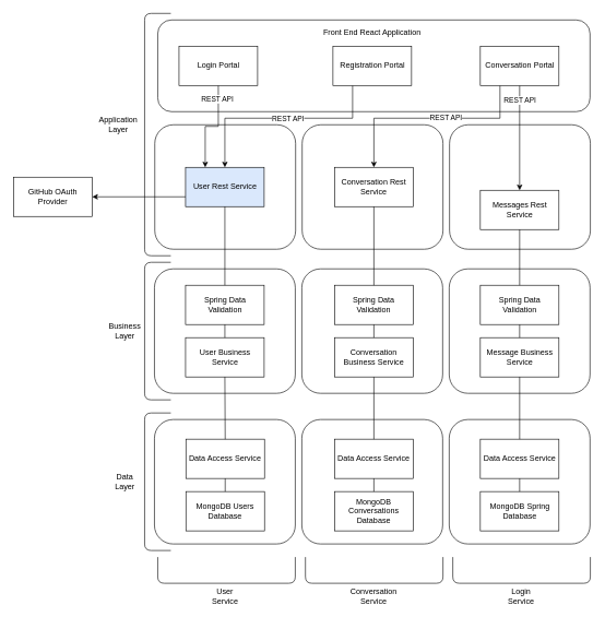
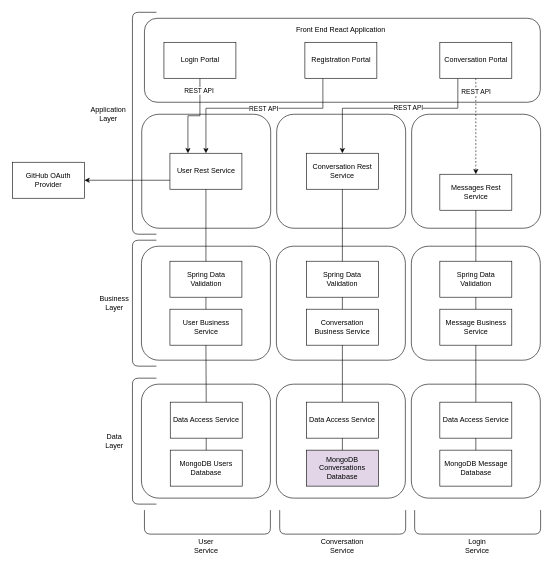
  <mxCell id="0" />
  <mxCell id="1" parent="0" />
  <mxCell id="2" value="" style="rounded=1;whiteSpace=wrap;html=1;" vertex="1" parent="1"><mxGeometry x="685.5" y="190" width="215" height="190" as="geometry" /></mxCell>
  <mxCell id="3" value="" style="rounded=1;whiteSpace=wrap;html=1;" vertex="1" parent="1"><mxGeometry x="460.5" y="190" width="215" height="190" as="geometry" /></mxCell>
  <mxCell id="4" value="" style="rounded=1;whiteSpace=wrap;html=1;" vertex="1" parent="1"><mxGeometry x="235.5" y="190" width="215" height="190" as="geometry" /></mxCell>
  <mxCell id="5" value="" style="rounded=1;whiteSpace=wrap;html=1;" vertex="1" parent="1"><mxGeometry x="240" y="30" width="660" height="140" as="geometry" /></mxCell>
  <mxCell id="6" value="" style="rounded=1;whiteSpace=wrap;html=1;" vertex="1" parent="1"><mxGeometry x="235" y="640" width="215" height="190" as="geometry" /></mxCell>
  <mxCell id="7" value="" style="rounded=1;whiteSpace=wrap;html=1;" vertex="1" parent="1"><mxGeometry x="460" y="640" width="215" height="190" as="geometry" /></mxCell>
  <mxCell id="8" value="" style="rounded=1;whiteSpace=wrap;html=1;" vertex="1" parent="1"><mxGeometry x="685" y="640" width="215" height="190" as="geometry" /></mxCell>
  <mxCell id="9" value="" style="rounded=1;whiteSpace=wrap;html=1;" vertex="1" parent="1"><mxGeometry x="685" y="410" width="215" height="190" as="geometry" /></mxCell>
  <mxCell id="10" value="" style="rounded=1;whiteSpace=wrap;html=1;" vertex="1" parent="1"><mxGeometry x="235" y="410" width="215" height="190" as="geometry" /></mxCell>
  <mxCell id="11" value="" style="rounded=1;whiteSpace=wrap;html=1;" vertex="1" parent="1"><mxGeometry x="460" y="410" width="215" height="190" as="geometry" /></mxCell>
  <mxCell id="12" value="Front End React Application" style="text;html=1;strokeColor=none;fillColor=none;align=center;verticalAlign=middle;whiteSpace=wrap;rounded=0;" vertex="1" parent="1"><mxGeometry x="486.25" y="40" width="162.5" height="20" as="geometry" /></mxCell>
  <mxCell id="13" value="Application Layer" style="text;html=1;strokeColor=none;fillColor=none;align=center;verticalAlign=middle;whiteSpace=wrap;rounded=0;" vertex="1" parent="1"><mxGeometry x="160" y="180" width="40" height="20" as="geometry" /></mxCell>
  <mxCell id="14" value="Business Layer" style="text;html=1;strokeColor=none;fillColor=none;align=center;verticalAlign=middle;whiteSpace=wrap;rounded=0;" vertex="1" parent="1"><mxGeometry x="170" y="495" width="40" height="20" as="geometry" /></mxCell>
  <mxCell id="15" value="Data Layer" style="text;html=1;strokeColor=none;fillColor=none;align=center;verticalAlign=middle;whiteSpace=wrap;rounded=0;" vertex="1" parent="1"><mxGeometry x="170" y="725" width="40" height="20" as="geometry" /></mxCell>
  <mxCell id="16" style="edgeStyle=orthogonalEdgeStyle;rounded=0;orthogonalLoop=1;jettySize=auto;html=1;exitX=0.5;exitY=1;exitDx=0;exitDy=0;entryX=0.25;entryY=0;entryDx=0;entryDy=0;" edge="1" parent="1" source="18" target="31"><mxGeometry relative="1" as="geometry" /></mxCell>
  <mxCell id="17" value="REST API" style="edgeLabel;html=1;align=center;verticalAlign=middle;resizable=0;points=[];" vertex="1" connectable="0" parent="16"><mxGeometry x="-0.724" y="-2" relative="1" as="geometry"><mxPoint as="offset" /></mxGeometry></mxCell>
  <mxCell id="18" value="Login Portal" style="rounded=0;whiteSpace=wrap;html=1;" vertex="1" parent="1"><mxGeometry x="272.5" y="70" width="120" height="60" as="geometry" /></mxCell>
  <mxCell id="19" style="edgeStyle=orthogonalEdgeStyle;rounded=0;orthogonalLoop=1;jettySize=auto;html=1;exitX=0.25;exitY=1;exitDx=0;exitDy=0;entryX=0.5;entryY=0;entryDx=0;entryDy=0;" edge="1" parent="1" source="21" target="31"><mxGeometry relative="1" as="geometry"><Array as="points"><mxPoint x="538" y="180" /><mxPoint x="343" y="180" /></Array></mxGeometry></mxCell>
  <mxCell id="20" value="REST API" style="edgeLabel;html=1;align=center;verticalAlign=middle;resizable=0;points=[];" vertex="1" connectable="0" parent="19"><mxGeometry x="-0.069" relative="1" as="geometry"><mxPoint as="offset" /></mxGeometry></mxCell>
  <mxCell id="21" value="Registration Portal" style="rounded=0;whiteSpace=wrap;html=1;" vertex="1" parent="1"><mxGeometry x="507.5" y="70" width="120" height="60" as="geometry" /></mxCell>
  <mxCell id="22" style="edgeStyle=orthogonalEdgeStyle;rounded=0;orthogonalLoop=1;jettySize=auto;html=1;exitX=0.25;exitY=1;exitDx=0;exitDy=0;entryX=0.5;entryY=0;entryDx=0;entryDy=0;" edge="1" parent="1" source="26" target="32"><mxGeometry relative="1" as="geometry"><Array as="points"><mxPoint x="763" y="180" /><mxPoint x="570" y="180" /></Array></mxGeometry></mxCell>
  <mxCell id="23" value="REST API" style="edgeLabel;html=1;align=center;verticalAlign=middle;resizable=0;points=[];" vertex="1" connectable="0" parent="22"><mxGeometry x="-0.165" y="-1" relative="1" as="geometry"><mxPoint as="offset" /></mxGeometry></mxCell>
- <mxCell id="24" style="edgeStyle=orthogonalEdgeStyle;rounded=0;orthogonalLoop=1;jettySize=auto;html=1;exitX=0.5;exitY=1;exitDx=0;exitDy=0;" edge="1" parent="1" source="26" target="33"><mxGeometry relative="1" as="geometry" /></mxCell>
+ <mxCell id="24" style="edgeStyle=orthogonalEdgeStyle;rounded=0;orthogonalLoop=1;jettySize=auto;html=1;exitX=0.5;exitY=1;exitDx=0;exitDy=0;dashed=1;" edge="1" parent="1" source="26" target="33"><mxGeometry relative="1" as="geometry" /></mxCell>
  <mxCell id="25" value="REST API" style="edgeLabel;html=1;align=center;verticalAlign=middle;resizable=0;points=[];" vertex="1" connectable="0" parent="24"><mxGeometry x="-0.728" relative="1" as="geometry"><mxPoint as="offset" /></mxGeometry></mxCell>
  <mxCell id="26" value="Conversation Portal" style="rounded=0;whiteSpace=wrap;html=1;" vertex="1" parent="1"><mxGeometry x="732.5" y="70" width="120" height="60" as="geometry" /></mxCell>
  <mxCell id="27" value="" style="endArrow=none;html=1;" edge="1" parent="1"><mxGeometry width="50" height="50" relative="1" as="geometry"><mxPoint x="260" y="390" as="sourcePoint" /><mxPoint x="260" y="20" as="targetPoint" /><Array as="points"><mxPoint x="220" y="390" /><mxPoint x="220" y="20" /></Array></mxGeometry></mxCell>
  <mxCell id="28" value="" style="endArrow=none;html=1;" edge="1" parent="1"><mxGeometry width="50" height="50" relative="1" as="geometry"><mxPoint x="260" y="610" as="sourcePoint" /><mxPoint x="260" y="400" as="targetPoint" /><Array as="points"><mxPoint x="220" y="610" /><mxPoint x="220" y="400" /></Array></mxGeometry></mxCell>
  <mxCell id="29" value="" style="endArrow=none;html=1;" edge="1" parent="1"><mxGeometry width="50" height="50" relative="1" as="geometry"><mxPoint x="260" y="840" as="sourcePoint" /><mxPoint x="260" y="630" as="targetPoint" /><Array as="points"><mxPoint x="220" y="840" /><mxPoint x="220" y="630" /></Array></mxGeometry></mxCell>
  <mxCell id="30" style="edgeStyle=orthogonalEdgeStyle;rounded=0;orthogonalLoop=1;jettySize=auto;html=1;exitX=0;exitY=0.75;exitDx=0;exitDy=0;" edge="1" parent="1" source="31" target="64"><mxGeometry relative="1" as="geometry"><mxPoint x="110" y="310" as="targetPoint" /></mxGeometry></mxCell>
- <mxCell id="31" value="User Rest Service" style="rounded=0;whiteSpace=wrap;html=1;fillColor=#dae8fc;" vertex="1" parent="1"><mxGeometry x="282.5" y="255" width="120" height="60" as="geometry" /></mxCell>
+ <mxCell id="31" value="User Rest Service" style="rounded=0;whiteSpace=wrap;html=1;" vertex="1" parent="1"><mxGeometry x="282.5" y="255" width="120" height="60" as="geometry" /></mxCell>
  <mxCell id="32" value="Conversation Rest Service" style="rounded=0;whiteSpace=wrap;html=1;" vertex="1" parent="1"><mxGeometry x="510" y="255" width="120" height="60" as="geometry" /></mxCell>
  <mxCell id="33" value="Messages Rest Service" style="rounded=0;whiteSpace=wrap;html=1;" vertex="1" parent="1"><mxGeometry x="732.5" y="290" width="120" height="60" as="geometry" /></mxCell>
  <mxCell id="34" value="Spring Data Validation" style="rounded=0;whiteSpace=wrap;html=1;" vertex="1" parent="1"><mxGeometry x="282.5" y="435" width="120" height="60" as="geometry" /></mxCell>
  <mxCell id="35" value="User Business Service" style="rounded=0;whiteSpace=wrap;html=1;" vertex="1" parent="1"><mxGeometry x="282.5" y="515" width="120" height="60" as="geometry" /></mxCell>
  <mxCell id="36" value="Spring Data Validation" style="rounded=0;whiteSpace=wrap;html=1;" vertex="1" parent="1"><mxGeometry x="510" y="435" width="120" height="60" as="geometry" /></mxCell>
  <mxCell id="37" value="Spring Data Validation" style="rounded=0;whiteSpace=wrap;html=1;" vertex="1" parent="1"><mxGeometry x="732.5" y="435" width="120" height="60" as="geometry" /></mxCell>
  <mxCell id="38" value="Conversation Business Service" style="rounded=0;whiteSpace=wrap;html=1;" vertex="1" parent="1"><mxGeometry x="510" y="515" width="120" height="60" as="geometry" /></mxCell>
  <mxCell id="39" value="Message Business Service" style="rounded=0;whiteSpace=wrap;html=1;" vertex="1" parent="1"><mxGeometry x="732.5" y="515" width="120" height="60" as="geometry" /></mxCell>
  <mxCell id="40" value="Data Access Service" style="rounded=0;whiteSpace=wrap;html=1;" vertex="1" parent="1"><mxGeometry x="283" y="670" width="120" height="60" as="geometry" /></mxCell>
  <mxCell id="41" value="MongoDB Users Database" style="rounded=0;whiteSpace=wrap;html=1;" vertex="1" parent="1"><mxGeometry x="283" y="750" width="120" height="60" as="geometry" /></mxCell>
  <mxCell id="42" value="Data Access Service" style="rounded=0;whiteSpace=wrap;html=1;" vertex="1" parent="1"><mxGeometry x="510" y="670" width="120" height="60" as="geometry" /></mxCell>
  <mxCell id="43" value="Data Access Service" style="rounded=0;whiteSpace=wrap;html=1;" vertex="1" parent="1"><mxGeometry x="732.5" y="670" width="120" height="60" as="geometry" /></mxCell>
- <mxCell id="44" value="MongoDB Conversations Database" style="rounded=0;whiteSpace=wrap;html=1;" vertex="1" parent="1"><mxGeometry x="510" y="750" width="120" height="60" as="geometry" /></mxCell>
- <mxCell id="45" value="MongoDB Spring Database" style="rounded=0;whiteSpace=wrap;html=1;" vertex="1" parent="1"><mxGeometry x="732.5" y="750" width="120" height="60" as="geometry" /></mxCell>
+ <mxCell id="44" value="MongoDB Conversations Database" style="rounded=0;whiteSpace=wrap;html=1;fillColor=#e1d5e7;" vertex="1" parent="1"><mxGeometry x="510" y="750" width="120" height="60" as="geometry" /></mxCell>
+ <mxCell id="45" value="MongoDB Message Database" style="rounded=0;whiteSpace=wrap;html=1;" vertex="1" parent="1"><mxGeometry x="732.5" y="750" width="120" height="60" as="geometry" /></mxCell>
  <mxCell id="46" value="" style="endArrow=none;html=1;" edge="1" parent="1"><mxGeometry width="50" height="50" relative="1" as="geometry"><mxPoint x="450" y="850" as="sourcePoint" /><mxPoint x="240" y="850" as="targetPoint" /><Array as="points"><mxPoint x="450" y="890" /><mxPoint x="240" y="890" /></Array></mxGeometry></mxCell>
  <mxCell id="47" value="" style="endArrow=none;html=1;" edge="1" parent="1"><mxGeometry width="50" height="50" relative="1" as="geometry"><mxPoint x="675.5" y="850" as="sourcePoint" /><mxPoint x="465.5" y="850" as="targetPoint" /><Array as="points"><mxPoint x="675.5" y="890" /><mxPoint x="465.5" y="890" /></Array></mxGeometry></mxCell>
  <mxCell id="48" value="" style="endArrow=none;html=1;" edge="1" parent="1"><mxGeometry width="50" height="50" relative="1" as="geometry"><mxPoint x="900.5" y="850" as="sourcePoint" /><mxPoint x="690.5" y="850" as="targetPoint" /><Array as="points"><mxPoint x="900.5" y="890" /><mxPoint x="690.5" y="890" /></Array></mxGeometry></mxCell>
  <mxCell id="49" value="User Service" style="text;html=1;strokeColor=none;fillColor=none;align=center;verticalAlign=middle;whiteSpace=wrap;rounded=0;" vertex="1" parent="1"><mxGeometry x="323" y="900" width="40" height="20" as="geometry" /></mxCell>
  <mxCell id="50" value="Conversation Service" style="text;html=1;strokeColor=none;fillColor=none;align=center;verticalAlign=middle;whiteSpace=wrap;rounded=0;" vertex="1" parent="1"><mxGeometry x="550" y="900" width="40" height="20" as="geometry" /></mxCell>
  <mxCell id="51" value="Login Service" style="text;html=1;strokeColor=none;fillColor=none;align=center;verticalAlign=middle;whiteSpace=wrap;rounded=0;" vertex="1" parent="1"><mxGeometry x="775" y="900" width="40" height="20" as="geometry" /></mxCell>
  <mxCell id="52" value="" style="endArrow=none;html=1;entryX=0.5;entryY=1;entryDx=0;entryDy=0;exitX=0.5;exitY=0;exitDx=0;exitDy=0;" edge="1" parent="1" source="34" target="31"><mxGeometry width="50" height="50" relative="1" as="geometry"><mxPoint x="540" y="550" as="sourcePoint" /><mxPoint x="590" y="500" as="targetPoint" /></mxGeometry></mxCell>
  <mxCell id="53" value="" style="endArrow=none;html=1;entryX=0.5;entryY=1;entryDx=0;entryDy=0;exitX=0.5;exitY=0;exitDx=0;exitDy=0;" edge="1" parent="1" source="35" target="34"><mxGeometry width="50" height="50" relative="1" as="geometry"><mxPoint x="540" y="540" as="sourcePoint" /><mxPoint x="590" y="490" as="targetPoint" /></mxGeometry></mxCell>
  <mxCell id="54" value="" style="endArrow=none;html=1;entryX=0.5;entryY=1;entryDx=0;entryDy=0;exitX=0.5;exitY=0;exitDx=0;exitDy=0;" edge="1" parent="1" source="40" target="35"><mxGeometry width="50" height="50" relative="1" as="geometry"><mxPoint x="540" y="540" as="sourcePoint" /><mxPoint x="590" y="490" as="targetPoint" /></mxGeometry></mxCell>
  <mxCell id="55" value="" style="endArrow=none;html=1;entryX=0.5;entryY=1;entryDx=0;entryDy=0;exitX=0.5;exitY=0;exitDx=0;exitDy=0;" edge="1" parent="1" source="41" target="40"><mxGeometry width="50" height="50" relative="1" as="geometry"><mxPoint x="540" y="530" as="sourcePoint" /><mxPoint x="590" y="480" as="targetPoint" /></mxGeometry></mxCell>
  <mxCell id="56" value="" style="endArrow=none;html=1;entryX=0.5;entryY=1;entryDx=0;entryDy=0;exitX=0.5;exitY=0;exitDx=0;exitDy=0;" edge="1" parent="1" source="36" target="32"><mxGeometry width="50" height="50" relative="1" as="geometry"><mxPoint x="540" y="530" as="sourcePoint" /><mxPoint x="590" y="480" as="targetPoint" /></mxGeometry></mxCell>
  <mxCell id="57" value="" style="endArrow=none;html=1;entryX=0.5;entryY=1;entryDx=0;entryDy=0;exitX=0.5;exitY=0;exitDx=0;exitDy=0;" edge="1" parent="1" source="38" target="36"><mxGeometry width="50" height="50" relative="1" as="geometry"><mxPoint x="540" y="480" as="sourcePoint" /><mxPoint x="590" y="430" as="targetPoint" /></mxGeometry></mxCell>
  <mxCell id="58" value="" style="endArrow=none;html=1;entryX=0.5;entryY=1;entryDx=0;entryDy=0;exitX=0.5;exitY=0;exitDx=0;exitDy=0;" edge="1" parent="1" source="42" target="38"><mxGeometry width="50" height="50" relative="1" as="geometry"><mxPoint x="540" y="480" as="sourcePoint" /><mxPoint x="590" y="430" as="targetPoint" /></mxGeometry></mxCell>
  <mxCell id="59" value="" style="endArrow=none;html=1;entryX=0.5;entryY=1;entryDx=0;entryDy=0;exitX=0.5;exitY=0;exitDx=0;exitDy=0;" edge="1" parent="1" source="44" target="42"><mxGeometry width="50" height="50" relative="1" as="geometry"><mxPoint x="540" y="480" as="sourcePoint" /><mxPoint x="590" y="430" as="targetPoint" /></mxGeometry></mxCell>
  <mxCell id="60" value="" style="endArrow=none;html=1;entryX=0.5;entryY=1;entryDx=0;entryDy=0;exitX=0.5;exitY=0;exitDx=0;exitDy=0;" edge="1" parent="1" source="37" target="33"><mxGeometry width="50" height="50" relative="1" as="geometry"><mxPoint x="540" y="480" as="sourcePoint" /><mxPoint x="590" y="430" as="targetPoint" /></mxGeometry></mxCell>
  <mxCell id="61" value="" style="endArrow=none;html=1;entryX=0.5;entryY=1;entryDx=0;entryDy=0;exitX=0.5;exitY=0;exitDx=0;exitDy=0;" edge="1" parent="1" source="39" target="37"><mxGeometry width="50" height="50" relative="1" as="geometry"><mxPoint x="540" y="480" as="sourcePoint" /><mxPoint x="590" y="430" as="targetPoint" /></mxGeometry></mxCell>
  <mxCell id="62" value="" style="endArrow=none;html=1;entryX=0.5;entryY=1;entryDx=0;entryDy=0;exitX=0.5;exitY=0;exitDx=0;exitDy=0;" edge="1" parent="1" source="43" target="39"><mxGeometry width="50" height="50" relative="1" as="geometry"><mxPoint x="540" y="480" as="sourcePoint" /><mxPoint x="590" y="430" as="targetPoint" /></mxGeometry></mxCell>
  <mxCell id="63" value="" style="endArrow=none;html=1;entryX=0.5;entryY=1;entryDx=0;entryDy=0;exitX=0.5;exitY=0;exitDx=0;exitDy=0;" edge="1" parent="1" source="45" target="43"><mxGeometry width="50" height="50" relative="1" as="geometry"><mxPoint x="540" y="480" as="sourcePoint" /><mxPoint x="590" y="430" as="targetPoint" /></mxGeometry></mxCell>
  <mxCell id="64" value="GitHub OAuth Provider" style="rounded=0;whiteSpace=wrap;html=1;" vertex="1" parent="1"><mxGeometry x="20" y="270" width="120" height="60" as="geometry" /></mxCell>
